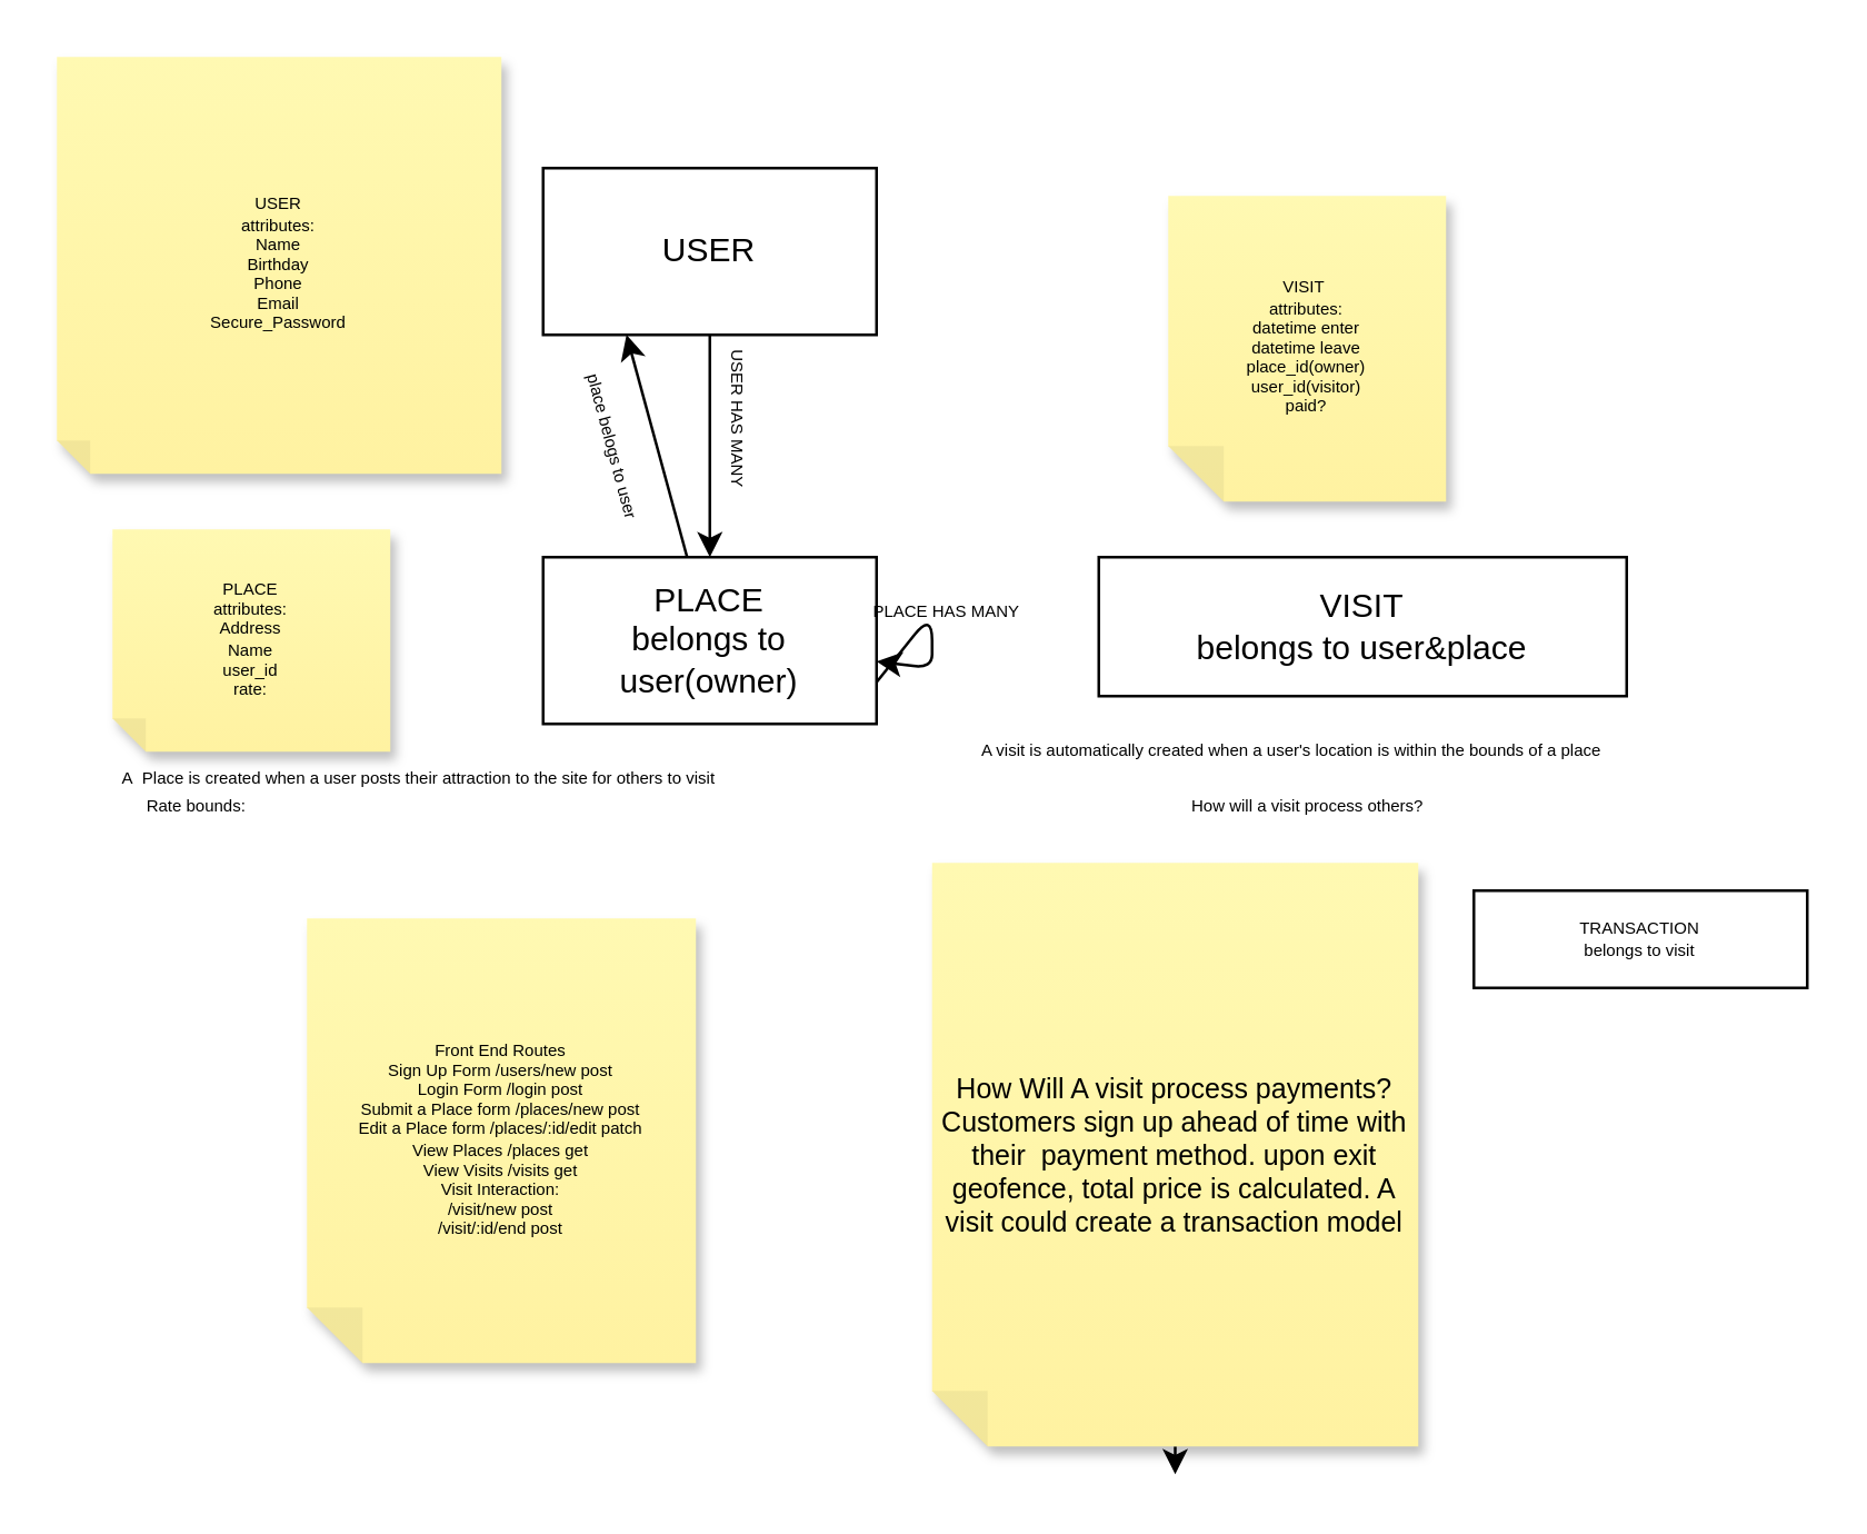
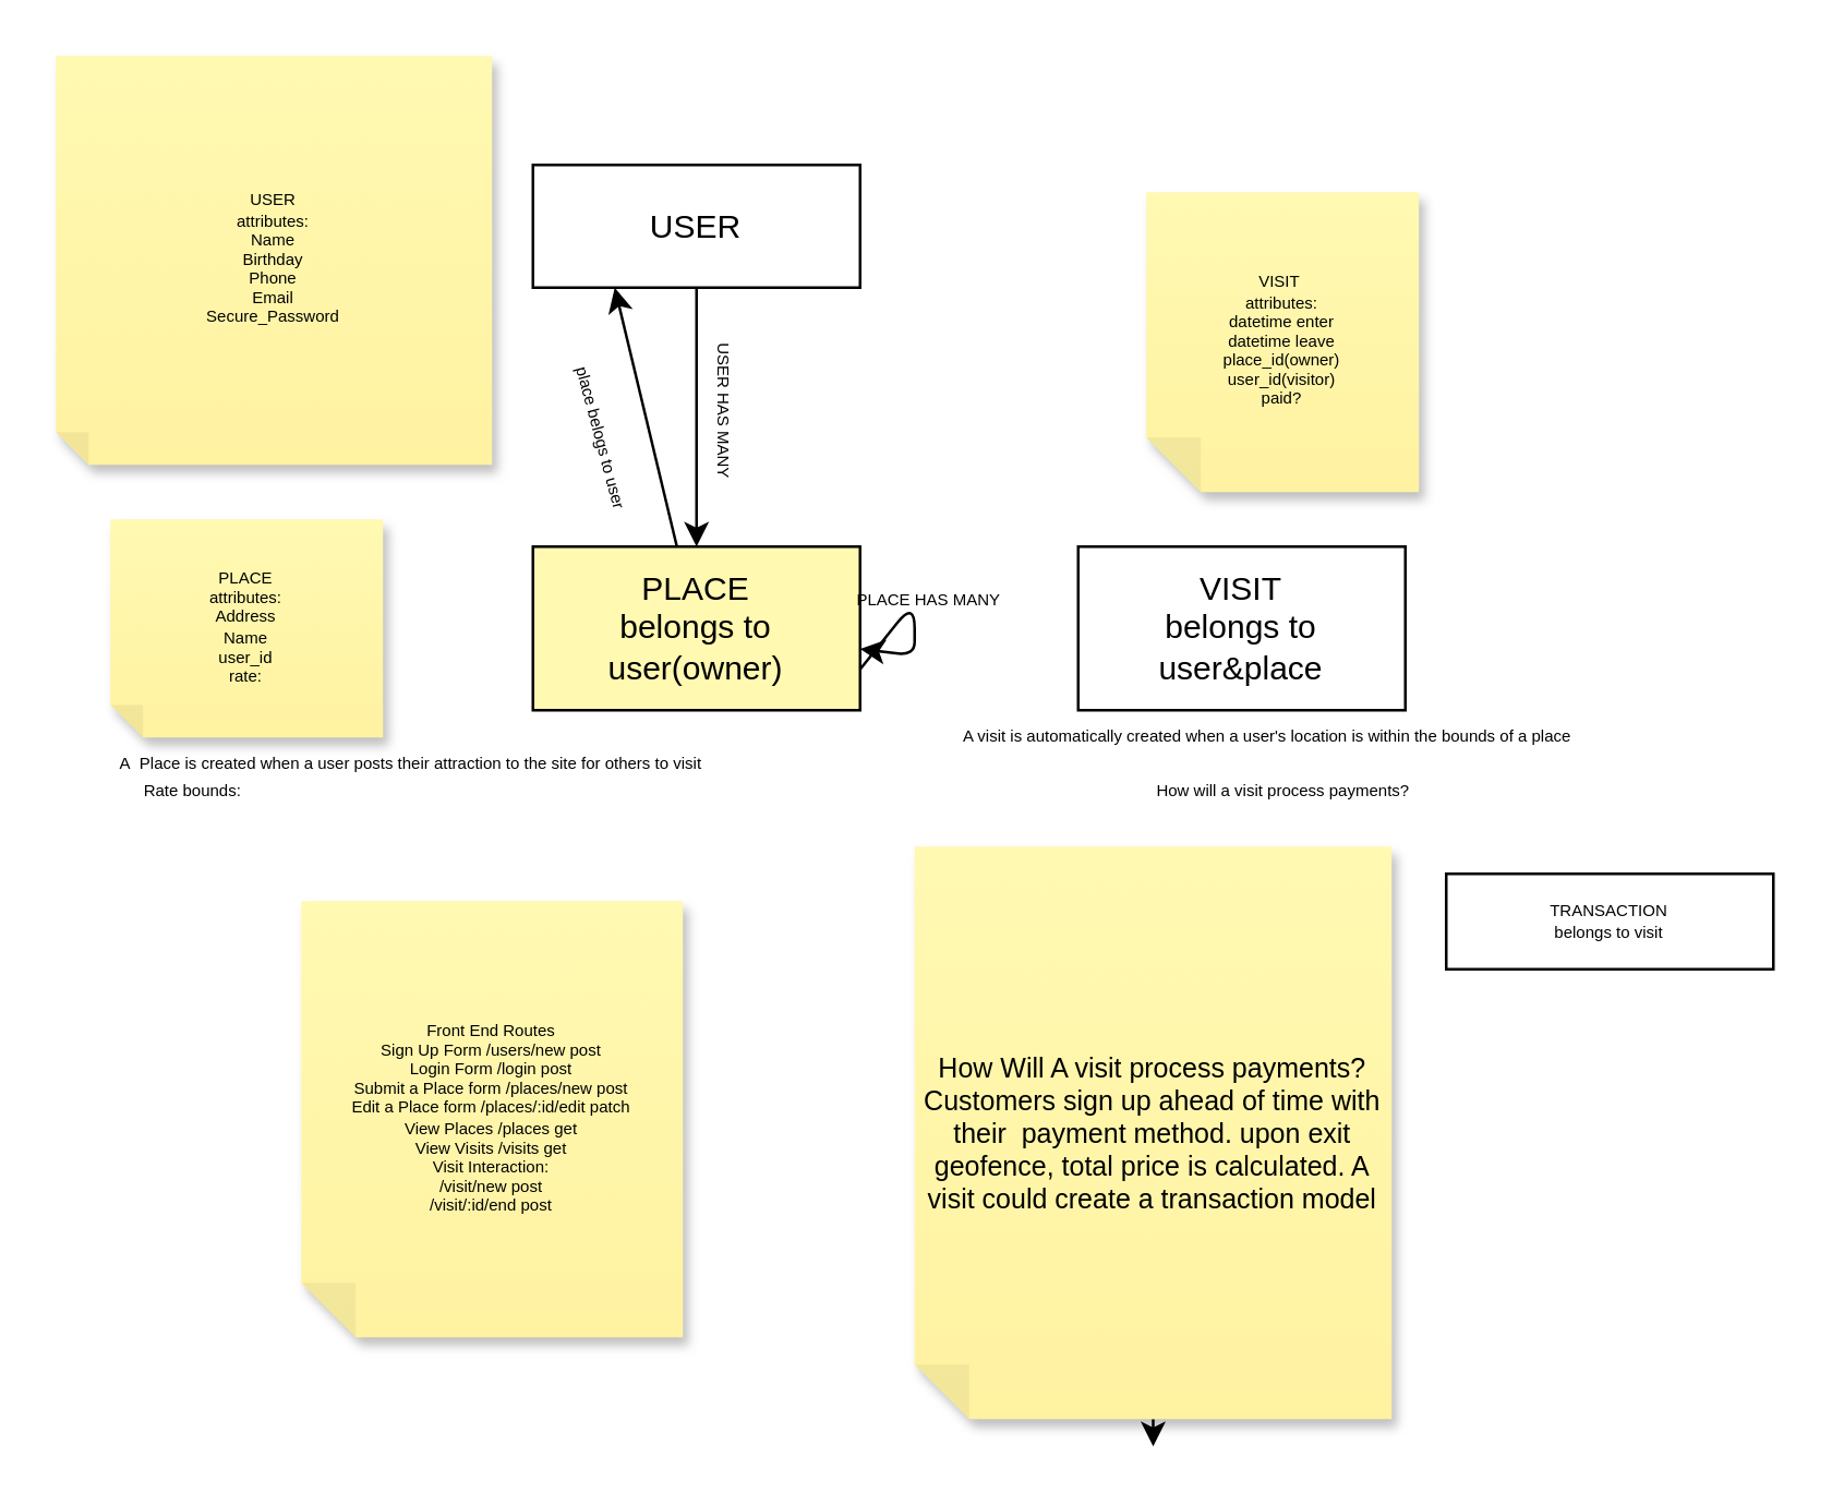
  <mxCell id="0" />
  <mxCell id="1" parent="0" />
  <mxCell id="2" value="" style="edgeStyle=none;html=1;fontSize=6;" parent="1" source="3" target="5" edge="1"><mxGeometry relative="1" as="geometry"><Array as="points"><mxPoint x="255" y="160" /></Array></mxGeometry></mxCell>
- <mxCell id="3" value="USER&lt;br&gt;" style="whiteSpace=wrap;html=1;" parent="1" vertex="1"><mxGeometry x="195" y="60" width="120" height="60" as="geometry" /></mxCell>
+ <mxCell id="3" value="USER&lt;br&gt;" style="whiteSpace=wrap;html=1;" parent="1" vertex="1"><mxGeometry x="195" y="60" width="120" height="45" as="geometry" /></mxCell>
  <mxCell id="4" value="" style="edgeStyle=none;html=1;fontSize=6;entryX=0.25;entryY=1;entryDx=0;entryDy=0;" parent="1" source="5" target="3" edge="1"><mxGeometry relative="1" as="geometry" /></mxCell>
- <mxCell id="5" value="PLACE&lt;br&gt;belongs to user(owner)" style="whiteSpace=wrap;html=1;" parent="1" vertex="1"><mxGeometry x="195" y="200" width="120" height="60" as="geometry" /></mxCell>
+ <mxCell id="5" value="PLACE&lt;br&gt;belongs to user(owner)" style="whiteSpace=wrap;html=1;fillColor=#fff9b2;" parent="1" vertex="1"><mxGeometry x="195" y="200" width="120" height="60" as="geometry" /></mxCell>
  <mxCell id="6" value="USER HAS MANY" style="text;html=1;align=center;verticalAlign=middle;resizable=0;points=[];autosize=1;strokeColor=none;fillColor=none;fontSize=6;rotation=90;" parent="1" vertex="1"><mxGeometry x="230" y="140" width="70" height="20" as="geometry" /></mxCell>
  <mxCell id="7" value="place belogs to user" style="text;html=1;align=center;verticalAlign=middle;resizable=0;points=[];autosize=1;strokeColor=none;fillColor=none;fontSize=6;rotation=75;" parent="1" vertex="1"><mxGeometry x="180" y="150" width="80" height="20" as="geometry" /></mxCell>
- <mxCell id="8" value="VISIT&lt;br&gt;belongs to user&amp;amp;place" style="whiteSpace=wrap;html=1;" parent="1" vertex="1"><mxGeometry x="395" y="200" width="190" height="50" as="geometry" /></mxCell>
+ <mxCell id="8" value="VISIT&lt;br&gt;belongs to user&amp;amp;place" style="whiteSpace=wrap;html=1;" parent="1" vertex="1"><mxGeometry x="395" y="200" width="120" height="60" as="geometry" /></mxCell>
  <mxCell id="9" value="PLACE HAS MANY" style="text;html=1;align=center;verticalAlign=middle;resizable=0;points=[];autosize=1;strokeColor=none;fillColor=none;fontSize=6;" parent="1" vertex="1"><mxGeometry x="300" y="210" width="80" height="20" as="geometry" /></mxCell>
  <mxCell id="10" value="A visit is automatically created when a user's location is within the bounds of a place&amp;nbsp;" style="text;html=1;align=center;verticalAlign=middle;resizable=0;points=[];autosize=1;strokeColor=none;fillColor=none;fontSize=6;" parent="1" vertex="1"><mxGeometry x="340" y="260" width="250" height="20" as="geometry" /></mxCell>
  <mxCell id="11" value="A&amp;nbsp; Place is created when a user posts their attraction to the site for others to visit" style="text;html=1;align=center;verticalAlign=middle;resizable=0;points=[];autosize=1;strokeColor=none;fillColor=none;fontSize=6;" parent="1" vertex="1"><mxGeometry x="30" y="270" width="240" height="20" as="geometry" /></mxCell>
  <mxCell id="12" value="PLACE&lt;br&gt;attributes:&lt;br&gt;Address&lt;br&gt;Name&lt;br&gt;user_id&lt;br&gt;rate:" style="shape=note;whiteSpace=wrap;html=1;backgroundOutline=1;fontColor=#000000;darkOpacity=0.05;fillColor=#FFF9B2;strokeColor=none;fillStyle=solid;direction=west;gradientDirection=north;gradientColor=#FFF2A1;shadow=1;size=12;pointerEvents=1;fontSize=6;" parent="1" vertex="1"><mxGeometry x="40" y="190" width="100" height="80" as="geometry" /></mxCell>
  <mxCell id="13" value="USER&lt;br&gt;attributes:&lt;br&gt;Name&lt;br&gt;Birthday&lt;br&gt;Phone&lt;br&gt;Email&lt;br&gt;Secure_Password" style="shape=note;whiteSpace=wrap;html=1;backgroundOutline=1;fontColor=#000000;darkOpacity=0.05;fillColor=#FFF9B2;strokeColor=none;fillStyle=solid;direction=west;gradientDirection=north;gradientColor=#FFF2A1;shadow=1;size=12;pointerEvents=1;fontSize=6;" parent="1" vertex="1"><mxGeometry x="20" y="20" width="160" height="150" as="geometry" /></mxCell>
  <mxCell id="14" value="VISIT&amp;nbsp;&lt;br&gt;attributes:&lt;br&gt;datetime enter&lt;br&gt;datetime leave&lt;br&gt;place_id(owner)&lt;br&gt;user_id(visitor)&lt;br&gt;paid?&lt;br&gt;" style="shape=note;whiteSpace=wrap;html=1;backgroundOutline=1;fontColor=#000000;darkOpacity=0.05;fillColor=#FFF9B2;strokeColor=none;fillStyle=solid;direction=west;gradientDirection=north;gradientColor=#FFF2A1;shadow=1;size=20;pointerEvents=1;fontSize=6;" parent="1" vertex="1"><mxGeometry x="420" y="70" width="100" height="110" as="geometry" /></mxCell>
- <mxCell id="15" value="How will a visit process others?" style="text;html=1;align=center;verticalAlign=middle;resizable=0;points=[];autosize=1;strokeColor=none;fillColor=none;fontSize=6;" parent="1" vertex="1"><mxGeometry x="410" y="280" width="120" height="20" as="geometry" /></mxCell>
+ <mxCell id="15" value="How will a visit process payments?" style="text;html=1;align=center;verticalAlign=middle;resizable=0;points=[];autosize=1;strokeColor=none;fillColor=none;fontSize=6;" parent="1" vertex="1"><mxGeometry x="410" y="280" width="120" height="20" as="geometry" /></mxCell>
  <mxCell id="16" value="Rate bounds:" style="text;html=1;align=center;verticalAlign=middle;resizable=0;points=[];autosize=1;strokeColor=none;fillColor=none;fontSize=6;" parent="1" vertex="1"><mxGeometry x="40" y="280" width="60" height="20" as="geometry" /></mxCell>
  <mxCell id="17" value="" style="edgeStyle=none;html=1;fontSize=6;" parent="1" source="18" edge="1"><mxGeometry relative="1" as="geometry"><mxPoint x="422.5" y="530" as="targetPoint" /></mxGeometry></mxCell>
  <mxCell id="18" value="&lt;font style=&quot;font-size: 10px;&quot;&gt;How Will A visit process payments?&lt;br&gt;Customers sign up ahead of time with their&amp;nbsp; payment method. upon exit geofence, total price is calculated. A visit could create a transaction model&lt;/font&gt;" style="shape=note;whiteSpace=wrap;html=1;backgroundOutline=1;fontColor=#000000;darkOpacity=0.05;fillColor=#FFF9B2;strokeColor=none;fillStyle=solid;direction=west;gradientDirection=north;gradientColor=#FFF2A1;shadow=1;size=20;pointerEvents=1;fontSize=6;" parent="1" vertex="1"><mxGeometry x="335" y="310" width="175" height="210" as="geometry" /></mxCell>
  <mxCell id="19" value="TRANSACTION&lt;br&gt;belongs to visit" style="whiteSpace=wrap;html=1;fontSize=6;" parent="1" vertex="1"><mxGeometry x="530" y="320" width="120" height="35" as="geometry" /></mxCell>
  <mxCell id="20" value="Front End Routes&lt;br&gt;Sign Up Form /users/new post&lt;br&gt;Login Form /login post&lt;br&gt;Submit a Place form /places/new post&lt;br&gt;Edit a Place form /places/:id/edit patch&lt;br&gt;View Places /places get&lt;br&gt;View Visits /visits get&lt;br&gt;Visit Interaction:&lt;br&gt;/visit/new post&lt;br&gt;/visit/:id/end post&lt;br&gt;" style="shape=note;whiteSpace=wrap;html=1;backgroundOutline=1;fontColor=#000000;darkOpacity=0.05;fillColor=#FFF9B2;strokeColor=none;fillStyle=solid;direction=west;gradientDirection=north;gradientColor=#FFF2A1;shadow=1;size=20;pointerEvents=1;fontSize=6;" parent="1" vertex="1"><mxGeometry x="110" y="330" width="140" height="160" as="geometry" /></mxCell>
  <mxCell id="21" style="edgeStyle=none;html=1;exitX=1;exitY=0.75;exitDx=0;exitDy=0;" parent="1" source="5" target="5" edge="1"><mxGeometry relative="1" as="geometry" /></mxCell>
